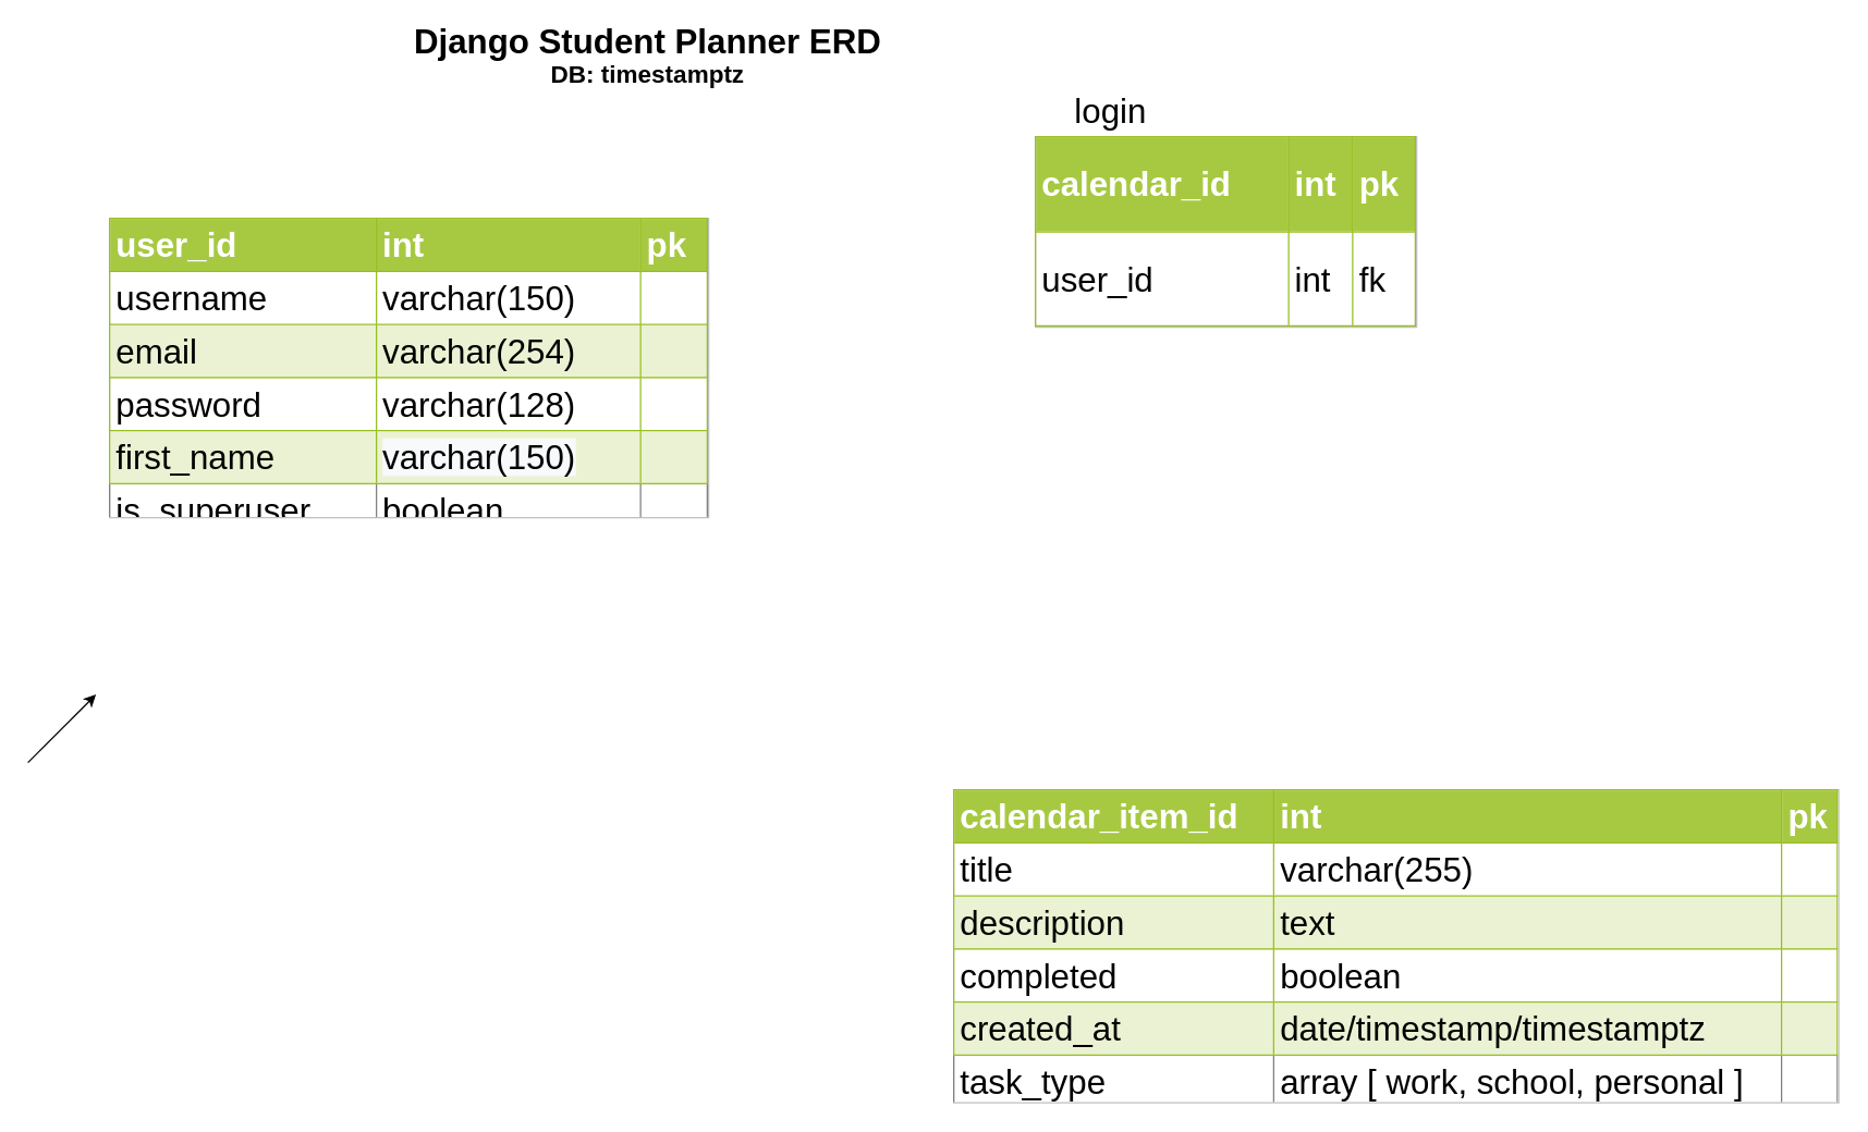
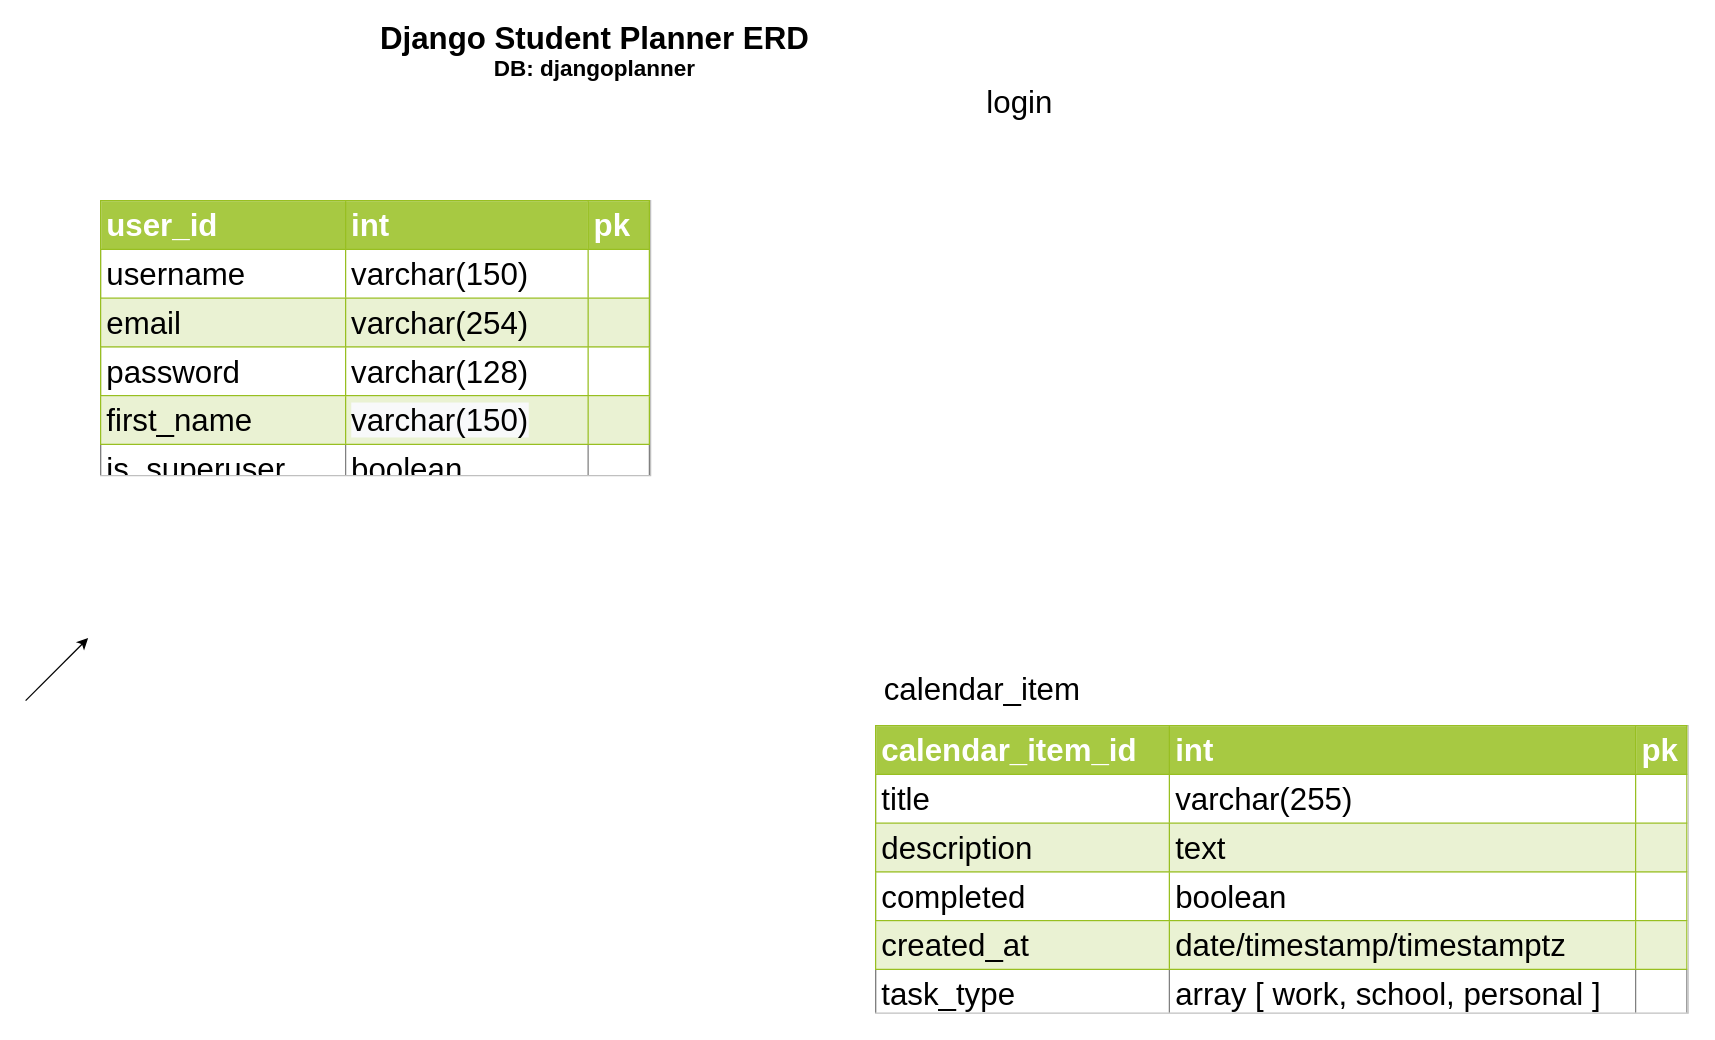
  <mxCell id="0" />
  <mxCell id="1" parent="0" />
- <mxCell id="2" value="&lt;font&gt;&lt;b&gt;&lt;span style=&quot;font-size: 25px&quot;&gt;Django Student Planner ERD&lt;/span&gt;&lt;br&gt;&lt;font style=&quot;font-size: 18px&quot;&gt;DB: timestamptz&lt;/font&gt;&lt;br&gt;&lt;/b&gt;&lt;/font&gt;" style="text;html=1;resizable=0;autosize=1;align=center;verticalAlign=middle;points=[];fillColor=none;strokeColor=none;rounded=0;" vertex="1" parent="1"><mxGeometry x="295" y="20" width="360" height="40" as="geometry" /></mxCell>
+ <mxCell id="2" value="&lt;font&gt;&lt;b&gt;&lt;span style=&quot;font-size: 25px&quot;&gt;Django Student Planner ERD&lt;/span&gt;&lt;br&gt;&lt;font style=&quot;font-size: 18px&quot;&gt;DB: djangoplanner&lt;/font&gt;&lt;br&gt;&lt;/b&gt;&lt;/font&gt;" style="text;html=1;resizable=0;autosize=1;align=center;verticalAlign=middle;points=[];fillColor=none;strokeColor=none;rounded=0;" vertex="1" parent="1"><mxGeometry x="295" y="20" width="360" height="40" as="geometry" /></mxCell>
  <mxCell id="3" value="&lt;table border=&quot;1&quot; width=&quot;100%&quot; cellpadding=&quot;4&quot; style=&quot;width: 100% ; height: 100% ; border-collapse: collapse&quot;&gt;&lt;tbody&gt;&lt;tr style=&quot;background-color: #a7c942 ; color: #ffffff ; border: 1px solid #98bf21&quot;&gt;&lt;th align=&quot;left&quot;&gt;user_id&lt;span&gt; &lt;/span&gt;&lt;/th&gt;&lt;th align=&quot;left&quot;&gt;int&lt;/th&gt;&lt;th align=&quot;left&quot;&gt;pk&lt;/th&gt;&lt;/tr&gt;&lt;tr style=&quot;border: 1px solid #98bf21&quot;&gt;&lt;td&gt;username&lt;/td&gt;&lt;td&gt;varchar(150)&lt;/td&gt;&lt;td&gt;&lt;/td&gt;&lt;/tr&gt;&lt;tr style=&quot;background-color: #eaf2d3 ; border: 1px solid #98bf21&quot;&gt;&lt;td&gt;email&lt;/td&gt;&lt;td&gt;varchar(254)&lt;/td&gt;&lt;td&gt;&lt;/td&gt;&lt;/tr&gt;&lt;tr style=&quot;border: 1px solid #98bf21&quot;&gt;&lt;td&gt;password&lt;/td&gt;&lt;td&gt;varchar(128)&lt;/td&gt;&lt;td&gt;&lt;/td&gt;&lt;/tr&gt;&lt;tr style=&quot;background-color: #eaf2d3 ; border: 1px solid #98bf21&quot;&gt;&lt;td&gt;first_name&lt;/td&gt;&lt;td&gt;&lt;span style=&quot;background-color: rgb(248 , 249 , 250)&quot;&gt;varchar(150)&lt;/span&gt;&lt;br&gt;&lt;/td&gt;&lt;td&gt;&lt;br&gt;&lt;/td&gt;&lt;/tr&gt;&lt;tr&gt;&lt;td&gt;is_superuser&lt;/td&gt;&lt;td&gt;boolean&lt;/td&gt;&lt;td&gt;&lt;br&gt;&lt;/td&gt;&lt;/tr&gt;&lt;tr&gt;&lt;td&gt;last_login&lt;/td&gt;&lt;td&gt;timestamptz&lt;/td&gt;&lt;td&gt;&lt;br&gt;&lt;/td&gt;&lt;/tr&gt;&lt;tr&gt;&lt;td&gt;date_joined&lt;/td&gt;&lt;td&gt;timestamptz&lt;/td&gt;&lt;td&gt;&lt;br&gt;&lt;/td&gt;&lt;/tr&gt;&lt;tr&gt;&lt;td&gt;&lt;br&gt;&lt;/td&gt;&lt;td&gt;&lt;br&gt;&lt;/td&gt;&lt;td&gt;&lt;br&gt;&lt;/td&gt;&lt;/tr&gt;&lt;/tbody&gt;&lt;/table&gt;" style="text;html=1;strokeColor=#c0c0c0;fillColor=#ffffff;overflow=fill;rounded=0;fontSize=25;" vertex="1" parent="1"><mxGeometry x="80" y="160" width="440" height="220" as="geometry" /></mxCell>
  <mxCell id="4" value="&lt;table border=&quot;1&quot; width=&quot;100%&quot; cellpadding=&quot;4&quot; style=&quot;width: 100% ; height: 100% ; border-collapse: collapse&quot;&gt;&lt;tbody&gt;&lt;tr style=&quot;background-color: #a7c942 ; color: #ffffff ; border: 1px solid #98bf21&quot;&gt;&lt;th align=&quot;left&quot;&gt;calendar_item_id&lt;span style=&quot;white-space: pre&quot;&gt; &lt;/span&gt;&lt;/th&gt;&lt;th align=&quot;left&quot;&gt;int&lt;/th&gt;&lt;th align=&quot;left&quot;&gt;pk&lt;/th&gt;&lt;/tr&gt;&lt;tr style=&quot;border: 1px solid #98bf21&quot;&gt;&lt;td&gt;title&lt;span style=&quot;white-space: pre&quot;&gt; &lt;/span&gt;&lt;/td&gt;&lt;td&gt;varchar(255)&lt;/td&gt;&lt;td&gt;&lt;br&gt;&lt;/td&gt;&lt;/tr&gt;&lt;tr style=&quot;background-color: #eaf2d3 ; border: 1px solid #98bf21&quot;&gt;&lt;td&gt;description&lt;/td&gt;&lt;td&gt;text&lt;/td&gt;&lt;td&gt;&lt;/td&gt;&lt;/tr&gt;&lt;tr style=&quot;border: 1px solid #98bf21&quot;&gt;&lt;td&gt;completed&lt;/td&gt;&lt;td&gt;boolean&lt;/td&gt;&lt;td&gt;&lt;/td&gt;&lt;/tr&gt;&lt;tr style=&quot;background-color: #eaf2d3 ; border: 1px solid #98bf21&quot;&gt;&lt;td&gt;created_at&lt;/td&gt;&lt;td&gt;date/timestamp/timestamptz&lt;/td&gt;&lt;td&gt;&lt;br&gt;&lt;/td&gt;&lt;/tr&gt;&lt;tr&gt;&lt;td&gt;task_type&lt;/td&gt;&lt;td&gt;array [ work, school, personal ]&lt;/td&gt;&lt;td&gt;&lt;br&gt;&lt;/td&gt;&lt;/tr&gt;&lt;tr&gt;&lt;td&gt;due_date&lt;/td&gt;&lt;td&gt;date&lt;/td&gt;&lt;td&gt;&lt;br&gt;&lt;/td&gt;&lt;/tr&gt;&lt;tr&gt;&lt;td&gt;&lt;br&gt;&lt;/td&gt;&lt;td&gt;&lt;br&gt;&lt;/td&gt;&lt;td&gt;&lt;br&gt;&lt;/td&gt;&lt;/tr&gt;&lt;/tbody&gt;&lt;/table&gt;" style="text;html=1;strokeColor=#c0c0c0;fillColor=#ffffff;overflow=fill;rounded=0;fontSize=25;" vertex="1" parent="1"><mxGeometry x="700" y="580" width="650" height="230" as="geometry" /></mxCell>
- <mxCell id="6" value="&lt;table border=&quot;1&quot; width=&quot;100%&quot; cellpadding=&quot;4&quot; style=&quot;width: 100% ; height: 100% ; border-collapse: collapse&quot;&gt;&lt;tbody&gt;&lt;tr style=&quot;background-color: #a7c942 ; color: #ffffff ; border: 1px solid #98bf21&quot;&gt;&lt;th align=&quot;left&quot;&gt;calendar_id&lt;span style=&quot;white-space: pre&quot;&gt; &lt;/span&gt;&lt;/th&gt;&lt;th align=&quot;left&quot;&gt;int&lt;/th&gt;&lt;th align=&quot;left&quot;&gt;pk&lt;/th&gt;&lt;/tr&gt;&lt;tr style=&quot;border: 1px solid #98bf21&quot;&gt;&lt;td&gt;user_id&lt;/td&gt;&lt;td&gt;int&lt;/td&gt;&lt;td&gt;fk&lt;/td&gt;&lt;/tr&gt;&lt;/tbody&gt;&lt;/table&gt;" style="text;html=1;strokeColor=#c0c0c0;fillColor=#ffffff;overflow=fill;rounded=0;fontSize=25;" vertex="1" parent="1"><mxGeometry x="760" y="100" width="280" height="140" as="geometry" /></mxCell>
+ <mxCell id="5" value="calendar_item" style="text;html=1;resizable=0;autosize=1;align=center;verticalAlign=middle;points=[];fillColor=none;strokeColor=none;rounded=0;fontSize=25;" vertex="1" parent="1"><mxGeometry x="700" y="530" width="170" height="40" as="geometry" /></mxCell>
  <mxCell id="7" value="login" style="text;html=1;resizable=0;autosize=1;align=center;verticalAlign=middle;points=[];fillColor=none;strokeColor=none;rounded=0;fontSize=25;" vertex="1" parent="1"><mxGeometry x="760" y="60" width="110" height="40" as="geometry" /></mxCell>
  <mxCell id="8" value="" style="endArrow=classic;html=1;rounded=0;fontSize=6;" edge="1" parent="1"><mxGeometry width="50" height="50" relative="1" as="geometry"><mxPoint x="20" y="560" as="sourcePoint" /><mxPoint x="70" y="510" as="targetPoint" /></mxGeometry></mxCell>
